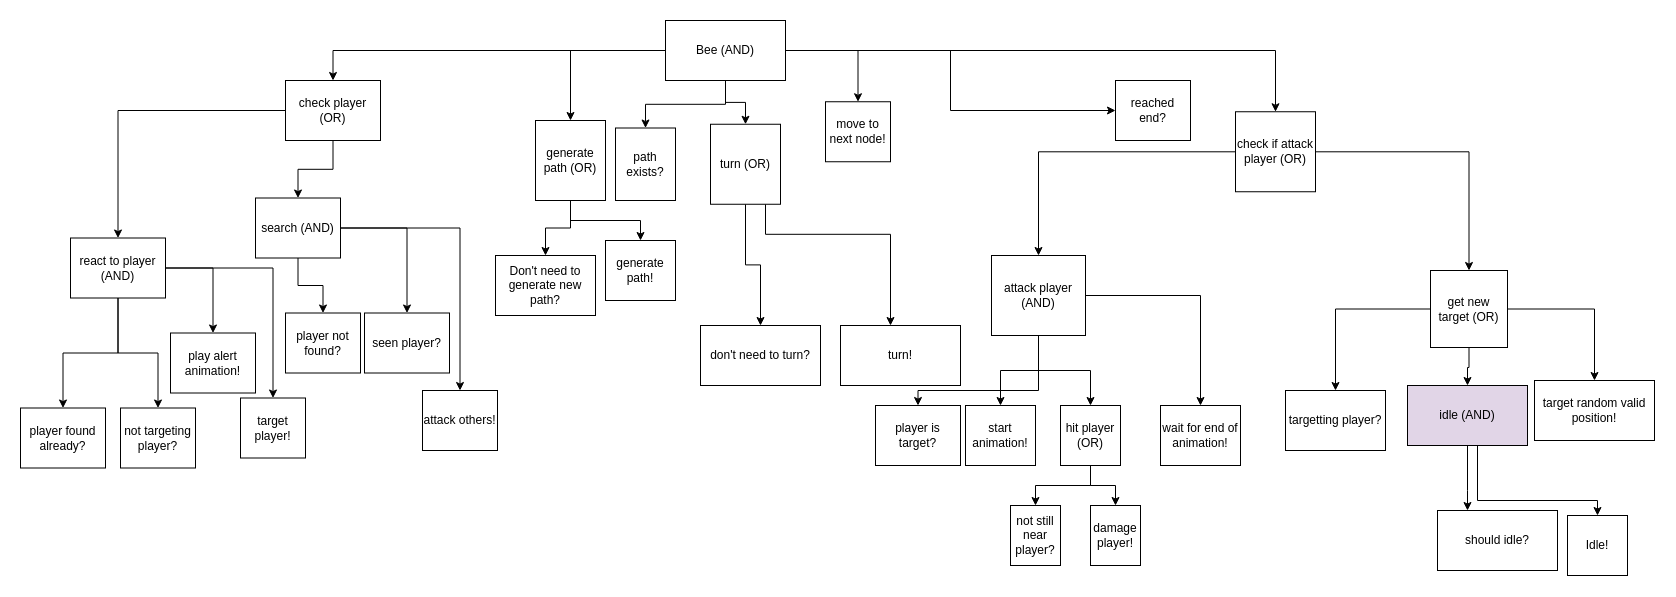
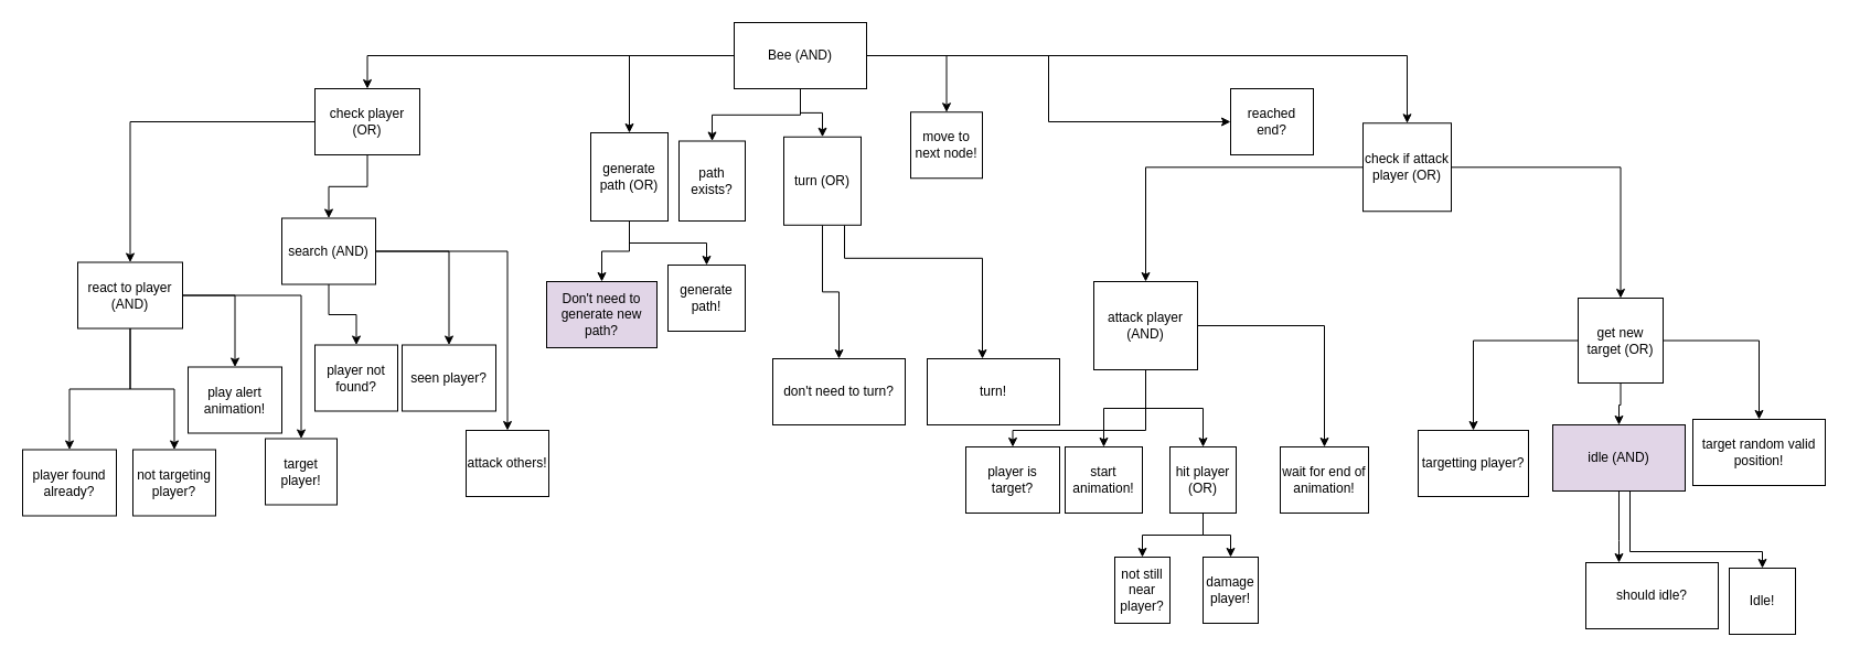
  <mxCell id="0" />
  <mxCell id="1" parent="0" />
  <mxCell id="2" style="edgeStyle=orthogonalEdgeStyle;rounded=0;orthogonalLoop=1;jettySize=auto;html=1;entryX=0.5;entryY=0;entryDx=0;entryDy=0;" edge="1" parent="1" source="9" target="16"><mxGeometry relative="1" as="geometry" /></mxCell>
  <mxCell id="3" style="edgeStyle=orthogonalEdgeStyle;rounded=0;orthogonalLoop=1;jettySize=auto;html=1;entryX=0.5;entryY=0;entryDx=0;entryDy=0;" edge="1" parent="1" source="9" target="43"><mxGeometry relative="1" as="geometry" /></mxCell>
  <mxCell id="4" style="edgeStyle=orthogonalEdgeStyle;rounded=0;orthogonalLoop=1;jettySize=auto;html=1;entryX=0.5;entryY=0;entryDx=0;entryDy=0;" edge="1" parent="1" source="9" target="44"><mxGeometry relative="1" as="geometry" /></mxCell>
  <mxCell id="5" style="edgeStyle=orthogonalEdgeStyle;rounded=0;orthogonalLoop=1;jettySize=auto;html=1;" edge="1" parent="1" source="9" target="45"><mxGeometry relative="1" as="geometry" /></mxCell>
  <mxCell id="6" style="edgeStyle=orthogonalEdgeStyle;rounded=0;orthogonalLoop=1;jettySize=auto;html=1;" edge="1" parent="1" source="9" target="48"><mxGeometry relative="1" as="geometry" /></mxCell>
  <mxCell id="7" style="edgeStyle=orthogonalEdgeStyle;rounded=0;orthogonalLoop=1;jettySize=auto;html=1;" edge="1" parent="1" source="9" target="33"><mxGeometry relative="1" as="geometry" /></mxCell>
  <mxCell id="8" style="edgeStyle=orthogonalEdgeStyle;rounded=0;orthogonalLoop=1;jettySize=auto;html=1;entryX=0.5;entryY=0;entryDx=0;entryDy=0;" edge="1" parent="1" source="9" target="68"><mxGeometry relative="1" as="geometry" /></mxCell>
  <mxCell id="9" value="Bee (AND)" style="rounded=0;whiteSpace=wrap;html=1;" vertex="1" parent="1"><mxGeometry x="665" y="20" width="120" height="60" as="geometry" /></mxCell>
  <mxCell id="10" style="edgeStyle=orthogonalEdgeStyle;rounded=0;orthogonalLoop=1;jettySize=auto;html=1;entryX=0.5;entryY=0;entryDx=0;entryDy=0;" edge="1" parent="1" source="13" target="36"><mxGeometry relative="1" as="geometry"><mxPoint x="1347" y="370" as="targetPoint" /></mxGeometry></mxCell>
  <mxCell id="11" style="edgeStyle=orthogonalEdgeStyle;rounded=0;orthogonalLoop=1;jettySize=auto;html=1;" edge="1" parent="1" source="13" target="42"><mxGeometry relative="1" as="geometry" /></mxCell>
  <mxCell id="12" style="edgeStyle=orthogonalEdgeStyle;rounded=0;orthogonalLoop=1;jettySize=auto;html=1;entryX=0.5;entryY=0;entryDx=0;entryDy=0;" edge="1" parent="1" source="13" target="37"><mxGeometry relative="1" as="geometry"><mxPoint x="1677" y="410" as="targetPoint" /></mxGeometry></mxCell>
  <mxCell id="13" value="get new target (OR)" style="whiteSpace=wrap;html=1;aspect=fixed;" vertex="1" parent="1"><mxGeometry x="1430" y="270" width="77" height="77" as="geometry" /></mxCell>
  <mxCell id="14" style="edgeStyle=orthogonalEdgeStyle;rounded=0;orthogonalLoop=1;jettySize=auto;html=1;entryX=0.5;entryY=0;entryDx=0;entryDy=0;" edge="1" parent="1" source="16" target="18"><mxGeometry relative="1" as="geometry" /></mxCell>
  <mxCell id="15" style="edgeStyle=orthogonalEdgeStyle;rounded=0;orthogonalLoop=1;jettySize=auto;html=1;entryX=0.5;entryY=0;entryDx=0;entryDy=0;" edge="1" parent="1" source="16" target="17"><mxGeometry relative="1" as="geometry" /></mxCell>
  <mxCell id="16" value="generate path (OR)" style="rounded=0;whiteSpace=wrap;html=1;" vertex="1" parent="1"><mxGeometry x="535" y="120" width="70" height="80" as="geometry" /></mxCell>
- <mxCell id="17" value="Don't need to generate new path?" style="rounded=0;whiteSpace=wrap;html=1;" vertex="1" parent="1"><mxGeometry x="495" y="255" width="100" height="60" as="geometry" /></mxCell>
+ <mxCell id="17" value="Don't need to generate new path?" style="rounded=0;whiteSpace=wrap;html=1;fillColor=#e1d5e7;" vertex="1" parent="1"><mxGeometry x="495" y="255" width="100" height="60" as="geometry" /></mxCell>
  <mxCell id="18" value="generate path!" style="rounded=0;whiteSpace=wrap;html=1;" vertex="1" parent="1"><mxGeometry x="605" y="240" width="70" height="60" as="geometry" /></mxCell>
  <mxCell id="19" style="edgeStyle=orthogonalEdgeStyle;rounded=0;orthogonalLoop=1;jettySize=auto;html=1;" edge="1" parent="1" source="23" target="24"><mxGeometry relative="1" as="geometry" /></mxCell>
  <mxCell id="20" style="edgeStyle=orthogonalEdgeStyle;rounded=0;orthogonalLoop=1;jettySize=auto;html=1;entryX=0.5;entryY=0;entryDx=0;entryDy=0;" edge="1" parent="1" source="23" target="27"><mxGeometry relative="1" as="geometry" /></mxCell>
  <mxCell id="21" style="edgeStyle=orthogonalEdgeStyle;rounded=0;orthogonalLoop=1;jettySize=auto;html=1;entryX=0.5;entryY=0;entryDx=0;entryDy=0;" edge="1" parent="1" source="23" target="29"><mxGeometry relative="1" as="geometry" /></mxCell>
  <mxCell id="22" style="edgeStyle=orthogonalEdgeStyle;rounded=0;orthogonalLoop=1;jettySize=auto;html=1;entryX=0.5;entryY=0;entryDx=0;entryDy=0;" edge="1" parent="1" source="23" target="49"><mxGeometry relative="1" as="geometry"><Array as="points"><mxPoint x="1038" y="390" /><mxPoint x="918" y="390" /></Array></mxGeometry></mxCell>
  <mxCell id="23" value="attack player (AND)" style="rounded=0;whiteSpace=wrap;html=1;" vertex="1" parent="1"><mxGeometry x="991" y="255" width="94" height="80" as="geometry" /></mxCell>
  <mxCell id="24" value="start animation!" style="rounded=0;whiteSpace=wrap;html=1;" vertex="1" parent="1"><mxGeometry x="965" y="405" width="70" height="60" as="geometry" /></mxCell>
  <mxCell id="25" style="edgeStyle=orthogonalEdgeStyle;rounded=0;orthogonalLoop=1;jettySize=auto;html=1;entryX=0.5;entryY=0;entryDx=0;entryDy=0;" edge="1" parent="1" source="27" target="28"><mxGeometry relative="1" as="geometry" /></mxCell>
  <mxCell id="26" style="edgeStyle=orthogonalEdgeStyle;rounded=0;orthogonalLoop=1;jettySize=auto;html=1;entryX=0.5;entryY=0;entryDx=0;entryDy=0;" edge="1" parent="1" source="27" target="30"><mxGeometry relative="1" as="geometry" /></mxCell>
  <mxCell id="27" value="hit player (OR)" style="rounded=0;whiteSpace=wrap;html=1;" vertex="1" parent="1"><mxGeometry x="1060" y="405" width="60" height="60" as="geometry" /></mxCell>
  <mxCell id="28" value="not still near player?" style="rounded=0;whiteSpace=wrap;html=1;" vertex="1" parent="1"><mxGeometry x="1010" y="505" width="50" height="60" as="geometry" /></mxCell>
  <mxCell id="29" value="wait for end of animation!" style="rounded=0;whiteSpace=wrap;html=1;" vertex="1" parent="1"><mxGeometry x="1160" y="405" width="80" height="60" as="geometry" /></mxCell>
  <mxCell id="30" value="damage player!" style="rounded=0;whiteSpace=wrap;html=1;" vertex="1" parent="1"><mxGeometry x="1090" y="505" width="50" height="60" as="geometry" /></mxCell>
  <mxCell id="31" style="edgeStyle=orthogonalEdgeStyle;rounded=0;orthogonalLoop=1;jettySize=auto;html=1;" edge="1" parent="1" source="33" target="34"><mxGeometry relative="1" as="geometry" /></mxCell>
  <mxCell id="32" style="edgeStyle=orthogonalEdgeStyle;rounded=0;orthogonalLoop=1;jettySize=auto;html=1;" edge="1" parent="1" source="33" target="35"><mxGeometry relative="1" as="geometry"><Array as="points"><mxPoint x="765" y="233.75" /><mxPoint x="890" y="233.75" /></Array></mxGeometry></mxCell>
  <mxCell id="33" value="turn (OR)" style="rounded=0;whiteSpace=wrap;html=1;" vertex="1" parent="1"><mxGeometry x="710" y="123.75" width="70" height="80" as="geometry" /></mxCell>
  <mxCell id="34" value="don't need to turn?" style="rounded=0;whiteSpace=wrap;html=1;" vertex="1" parent="1"><mxGeometry x="700" y="325" width="120" height="60" as="geometry" /></mxCell>
  <mxCell id="35" value="turn!" style="rounded=0;whiteSpace=wrap;html=1;" vertex="1" parent="1"><mxGeometry x="840" y="325" width="120" height="60" as="geometry" /></mxCell>
  <mxCell id="36" value="targetting player?" style="rounded=0;whiteSpace=wrap;html=1;" vertex="1" parent="1"><mxGeometry x="1285" y="390" width="100" height="60" as="geometry" /></mxCell>
  <mxCell id="37" value="target random valid position!" style="rounded=0;whiteSpace=wrap;html=1;" vertex="1" parent="1"><mxGeometry x="1534" y="380" width="120" height="60" as="geometry" /></mxCell>
  <mxCell id="38" value="should idle?" style="rounded=0;whiteSpace=wrap;html=1;" vertex="1" parent="1"><mxGeometry x="1437" y="510" width="120" height="60" as="geometry" /></mxCell>
  <mxCell id="39" value="Idle!" style="rounded=0;whiteSpace=wrap;html=1;" vertex="1" parent="1"><mxGeometry x="1567" y="515" width="60" height="60" as="geometry" /></mxCell>
  <mxCell id="40" style="edgeStyle=orthogonalEdgeStyle;rounded=0;orthogonalLoop=1;jettySize=auto;html=1;" edge="1" parent="1" source="42" target="38"><mxGeometry relative="1" as="geometry"><Array as="points"><mxPoint x="1467" y="490" /><mxPoint x="1467" y="490" /></Array></mxGeometry></mxCell>
  <mxCell id="41" style="edgeStyle=orthogonalEdgeStyle;rounded=0;orthogonalLoop=1;jettySize=auto;html=1;" edge="1" parent="1" source="42" target="39"><mxGeometry relative="1" as="geometry"><Array as="points"><mxPoint x="1477" y="500" /><mxPoint x="1597" y="500" /></Array></mxGeometry></mxCell>
  <mxCell id="42" value="idle (AND)" style="rounded=0;whiteSpace=wrap;html=1;fillColor=#e1d5e7;" vertex="1" parent="1"><mxGeometry x="1407" y="385" width="120" height="60" as="geometry" /></mxCell>
  <mxCell id="43" value="path exists?" style="rounded=0;whiteSpace=wrap;html=1;" vertex="1" parent="1"><mxGeometry x="615" y="127.5" width="60" height="72.5" as="geometry" /></mxCell>
  <mxCell id="44" value="move to next node!" style="rounded=0;whiteSpace=wrap;html=1;" vertex="1" parent="1"><mxGeometry x="825" y="101.25" width="65" height="60" as="geometry" /></mxCell>
  <mxCell id="45" value="reached end?" style="rounded=0;whiteSpace=wrap;html=1;" vertex="1" parent="1"><mxGeometry x="1115" y="80" width="75" height="60" as="geometry" /></mxCell>
  <mxCell id="46" style="edgeStyle=orthogonalEdgeStyle;rounded=0;orthogonalLoop=1;jettySize=auto;html=1;entryX=0.5;entryY=0;entryDx=0;entryDy=0;" edge="1" parent="1" source="48" target="23"><mxGeometry relative="1" as="geometry" /></mxCell>
  <mxCell id="47" style="edgeStyle=orthogonalEdgeStyle;rounded=0;orthogonalLoop=1;jettySize=auto;html=1;" edge="1" parent="1" source="48" target="13"><mxGeometry relative="1" as="geometry" /></mxCell>
  <mxCell id="48" value="check if attack player (OR)" style="rounded=0;whiteSpace=wrap;html=1;" vertex="1" parent="1"><mxGeometry x="1235" y="111.25" width="80" height="80" as="geometry" /></mxCell>
  <mxCell id="49" value="player is target?" style="rounded=0;whiteSpace=wrap;html=1;" vertex="1" parent="1"><mxGeometry x="875" y="405" width="85" height="60" as="geometry" /></mxCell>
  <mxCell id="50" value="seen player?" style="rounded=0;whiteSpace=wrap;html=1;" vertex="1" parent="1"><mxGeometry x="364" y="312.5" width="85" height="60" as="geometry" /></mxCell>
  <mxCell id="51" value="attack others!" style="rounded=0;whiteSpace=wrap;html=1;" vertex="1" parent="1"><mxGeometry x="422" y="390" width="75" height="60" as="geometry" /></mxCell>
  <mxCell id="52" value="player found already?" style="rounded=0;whiteSpace=wrap;html=1;" vertex="1" parent="1"><mxGeometry x="20" y="407.5" width="85" height="60" as="geometry" /></mxCell>
  <mxCell id="53" style="edgeStyle=orthogonalEdgeStyle;rounded=0;orthogonalLoop=1;jettySize=auto;html=1;" edge="1" parent="1" source="56" target="50"><mxGeometry relative="1" as="geometry" /></mxCell>
  <mxCell id="54" style="edgeStyle=orthogonalEdgeStyle;rounded=0;orthogonalLoop=1;jettySize=auto;html=1;entryX=0.5;entryY=0;entryDx=0;entryDy=0;" edge="1" parent="1" source="56" target="51"><mxGeometry relative="1" as="geometry" /></mxCell>
  <mxCell id="55" style="edgeStyle=orthogonalEdgeStyle;rounded=0;orthogonalLoop=1;jettySize=auto;html=1;entryX=0.5;entryY=0;entryDx=0;entryDy=0;" edge="1" parent="1" source="56" target="65"><mxGeometry relative="1" as="geometry" /></mxCell>
  <mxCell id="56" value="search (AND)" style="rounded=0;whiteSpace=wrap;html=1;" vertex="1" parent="1"><mxGeometry x="255" y="197.5" width="85" height="60" as="geometry" /></mxCell>
  <mxCell id="57" value="target player!" style="rounded=0;whiteSpace=wrap;html=1;" vertex="1" parent="1"><mxGeometry x="240" y="397.5" width="65" height="60" as="geometry" /></mxCell>
  <mxCell id="58" value="not targeting player?" style="rounded=0;whiteSpace=wrap;html=1;" vertex="1" parent="1"><mxGeometry x="120" y="407.5" width="75" height="60" as="geometry" /></mxCell>
  <mxCell id="59" value="play alert animation!" style="rounded=0;whiteSpace=wrap;html=1;" vertex="1" parent="1"><mxGeometry x="170" y="332.5" width="85" height="60" as="geometry" /></mxCell>
  <mxCell id="60" style="edgeStyle=orthogonalEdgeStyle;rounded=0;orthogonalLoop=1;jettySize=auto;html=1;" edge="1" parent="1" source="64" target="52"><mxGeometry relative="1" as="geometry" /></mxCell>
  <mxCell id="61" style="edgeStyle=orthogonalEdgeStyle;rounded=0;orthogonalLoop=1;jettySize=auto;html=1;" edge="1" parent="1" source="64" target="58"><mxGeometry relative="1" as="geometry" /></mxCell>
  <mxCell id="62" style="edgeStyle=orthogonalEdgeStyle;rounded=0;orthogonalLoop=1;jettySize=auto;html=1;" edge="1" parent="1" source="64" target="59"><mxGeometry relative="1" as="geometry" /></mxCell>
  <mxCell id="63" style="edgeStyle=orthogonalEdgeStyle;rounded=0;orthogonalLoop=1;jettySize=auto;html=1;" edge="1" parent="1" source="64" target="57"><mxGeometry relative="1" as="geometry" /></mxCell>
  <mxCell id="64" value="react to player (AND)" style="rounded=0;whiteSpace=wrap;html=1;" vertex="1" parent="1"><mxGeometry x="70" y="237.5" width="95" height="60" as="geometry" /></mxCell>
  <mxCell id="65" value="player not found?" style="rounded=0;whiteSpace=wrap;html=1;" vertex="1" parent="1"><mxGeometry x="285" y="312.5" width="75" height="60" as="geometry" /></mxCell>
  <mxCell id="66" style="edgeStyle=orthogonalEdgeStyle;rounded=0;orthogonalLoop=1;jettySize=auto;html=1;" edge="1" parent="1" source="68" target="64"><mxGeometry relative="1" as="geometry" /></mxCell>
  <mxCell id="67" style="edgeStyle=orthogonalEdgeStyle;rounded=0;orthogonalLoop=1;jettySize=auto;html=1;" edge="1" parent="1" source="68" target="56"><mxGeometry relative="1" as="geometry" /></mxCell>
  <mxCell id="68" value="check player (OR)" style="rounded=0;whiteSpace=wrap;html=1;" vertex="1" parent="1"><mxGeometry x="285" y="80" width="95" height="60" as="geometry" /></mxCell>
